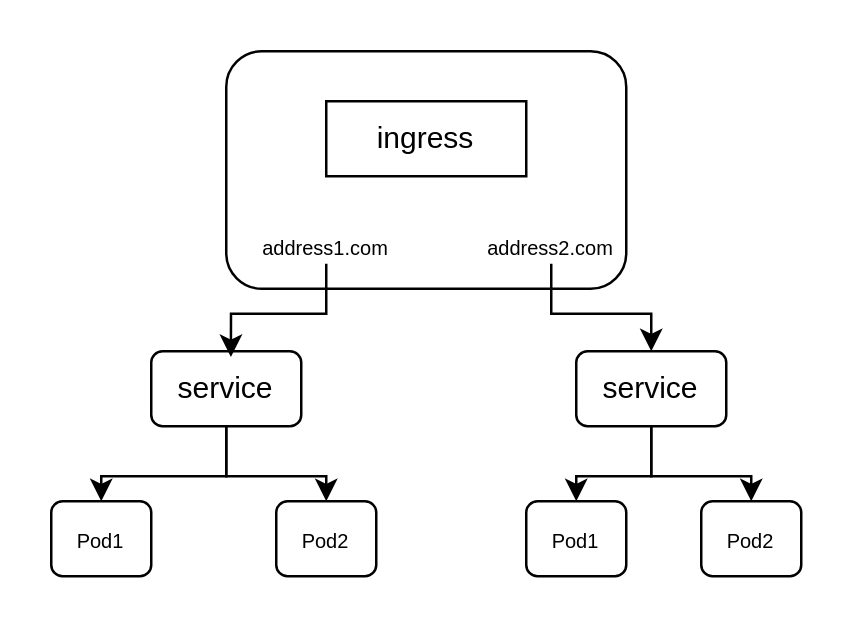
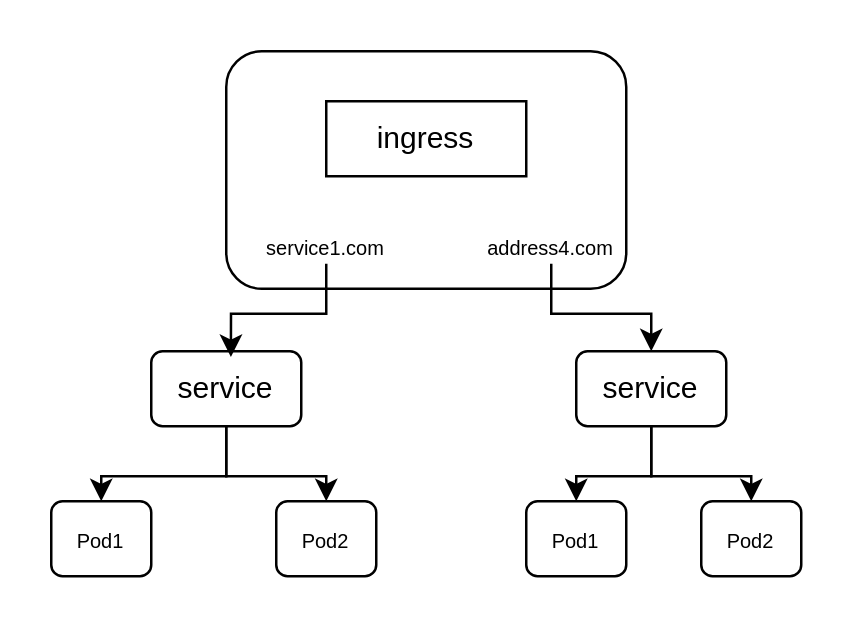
  <mxCell id="0" />
  <mxCell id="1" parent="0" />
  <mxCell id="2" value="" style="rounded=1;whiteSpace=wrap;html=1;" vertex="1" parent="1"><mxGeometry x="90" y="20" width="160" height="95" as="geometry" /></mxCell>
  <mxCell id="3" value="ingress" style="whiteSpace=wrap;html=1;rounded=0;" vertex="1" parent="1"><mxGeometry x="130" y="40" width="80" height="30" as="geometry" /></mxCell>
- <mxCell id="4" value="&lt;font style=&quot;font-size: 8px;&quot;&gt;address1.com&lt;/font&gt;" style="text;strokeColor=none;align=center;fillColor=none;html=1;verticalAlign=middle;whiteSpace=wrap;rounded=0;" vertex="1" parent="1"><mxGeometry x="100" y="90" width="60" height="15" as="geometry" /></mxCell>
+ <mxCell id="4" value="&lt;font style=&quot;font-size: 8px;&quot;&gt;service1.com&lt;/font&gt;" style="text;strokeColor=none;align=center;fillColor=none;html=1;verticalAlign=middle;whiteSpace=wrap;rounded=0;" vertex="1" parent="1"><mxGeometry x="100" y="90" width="60" height="15" as="geometry" /></mxCell>
  <mxCell id="5" style="edgeStyle=orthogonalEdgeStyle;rounded=0;orthogonalLoop=1;jettySize=auto;html=1;exitX=0.5;exitY=1;exitDx=0;exitDy=0;" edge="1" parent="1" source="6" target="12"><mxGeometry relative="1" as="geometry" /></mxCell>
- <mxCell id="6" value="&lt;font style=&quot;font-size: 8px;&quot;&gt;address2.com&lt;/font&gt;" style="text;strokeColor=none;align=center;fillColor=none;html=1;verticalAlign=middle;whiteSpace=wrap;rounded=0;" vertex="1" parent="1"><mxGeometry x="190" y="90" width="60" height="15" as="geometry" /></mxCell>
+ <mxCell id="6" value="&lt;font style=&quot;font-size: 8px;&quot;&gt;address4.com&lt;/font&gt;" style="text;strokeColor=none;align=center;fillColor=none;html=1;verticalAlign=middle;whiteSpace=wrap;rounded=0;" vertex="1" parent="1"><mxGeometry x="190" y="90" width="60" height="15" as="geometry" /></mxCell>
  <mxCell id="7" style="edgeStyle=orthogonalEdgeStyle;rounded=0;orthogonalLoop=1;jettySize=auto;html=1;entryX=0.5;entryY=0;entryDx=0;entryDy=0;" edge="1" parent="1" source="9" target="13"><mxGeometry relative="1" as="geometry" /></mxCell>
  <mxCell id="8" style="edgeStyle=orthogonalEdgeStyle;rounded=0;orthogonalLoop=1;jettySize=auto;html=1;entryX=0.5;entryY=0;entryDx=0;entryDy=0;" edge="1" parent="1" source="9" target="14"><mxGeometry relative="1" as="geometry" /></mxCell>
  <mxCell id="9" value="service" style="rounded=1;whiteSpace=wrap;html=1;" vertex="1" parent="1"><mxGeometry x="60" y="140" width="60" height="30" as="geometry" /></mxCell>
  <mxCell id="10" style="edgeStyle=orthogonalEdgeStyle;rounded=0;orthogonalLoop=1;jettySize=auto;html=1;entryX=0.5;entryY=0;entryDx=0;entryDy=0;" edge="1" parent="1" source="12" target="15"><mxGeometry relative="1" as="geometry" /></mxCell>
  <mxCell id="11" style="edgeStyle=orthogonalEdgeStyle;rounded=0;orthogonalLoop=1;jettySize=auto;html=1;entryX=0.5;entryY=0;entryDx=0;entryDy=0;" edge="1" parent="1" source="12" target="16"><mxGeometry relative="1" as="geometry" /></mxCell>
  <mxCell id="12" value="service" style="rounded=1;whiteSpace=wrap;html=1;" vertex="1" parent="1"><mxGeometry x="230" y="140" width="60" height="30" as="geometry" /></mxCell>
  <mxCell id="13" value="&lt;font style=&quot;font-size: 8px;&quot;&gt;Pod1&lt;/font&gt;" style="rounded=1;whiteSpace=wrap;html=1;" vertex="1" parent="1"><mxGeometry x="20" y="200" width="40" height="30" as="geometry" /></mxCell>
  <mxCell id="14" value="&lt;font style=&quot;font-size: 8px;&quot;&gt;Pod2&lt;/font&gt;" style="rounded=1;whiteSpace=wrap;html=1;" vertex="1" parent="1"><mxGeometry x="110" y="200" width="40" height="30" as="geometry" /></mxCell>
  <mxCell id="15" value="&lt;font style=&quot;font-size: 8px;&quot;&gt;Pod1&lt;/font&gt;" style="rounded=1;whiteSpace=wrap;html=1;" vertex="1" parent="1"><mxGeometry x="210" y="200" width="40" height="30" as="geometry" /></mxCell>
  <mxCell id="16" value="&lt;font style=&quot;font-size: 8px;&quot;&gt;Pod2&lt;/font&gt;" style="rounded=1;whiteSpace=wrap;html=1;" vertex="1" parent="1"><mxGeometry x="280" y="200" width="40" height="30" as="geometry" /></mxCell>
  <mxCell id="17" style="edgeStyle=orthogonalEdgeStyle;rounded=0;orthogonalLoop=1;jettySize=auto;html=1;entryX=0.531;entryY=0.078;entryDx=0;entryDy=0;entryPerimeter=0;" edge="1" parent="1" source="4" target="9"><mxGeometry relative="1" as="geometry" /></mxCell>
